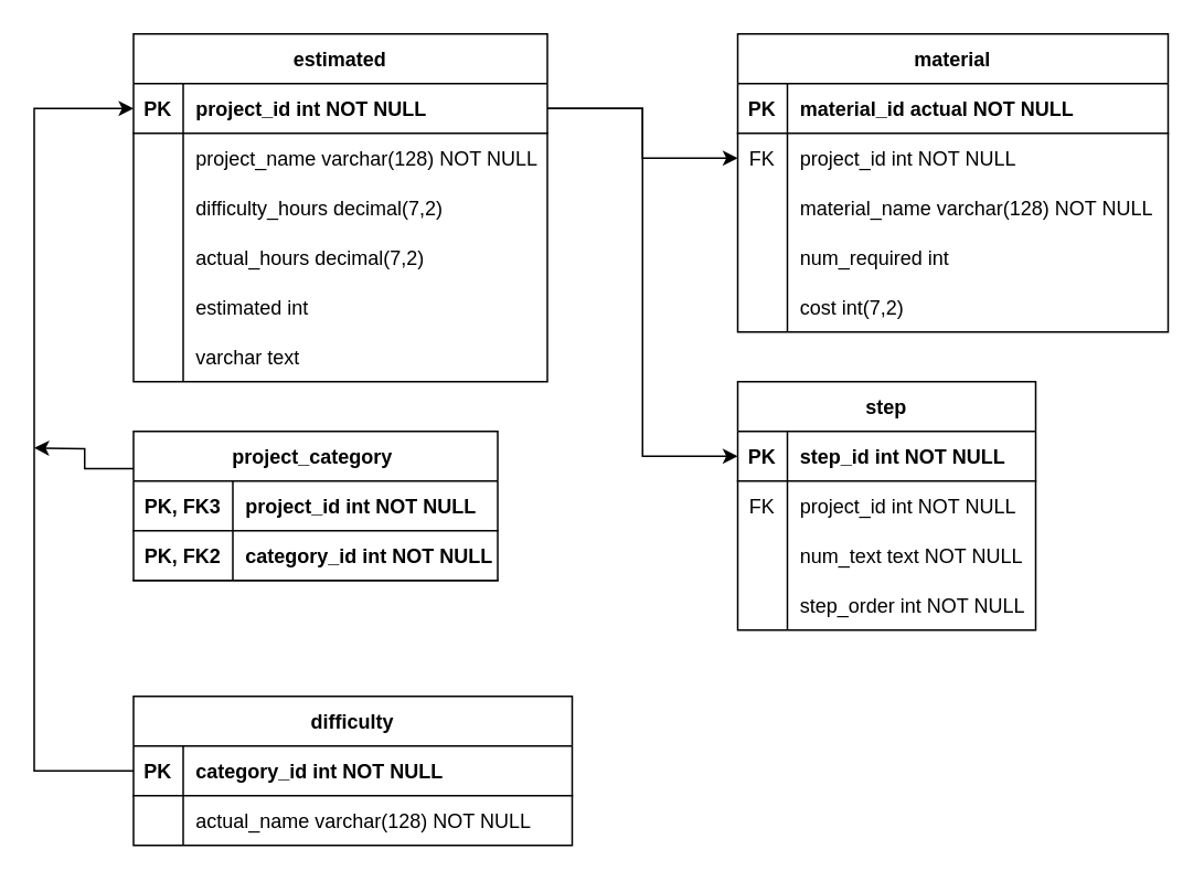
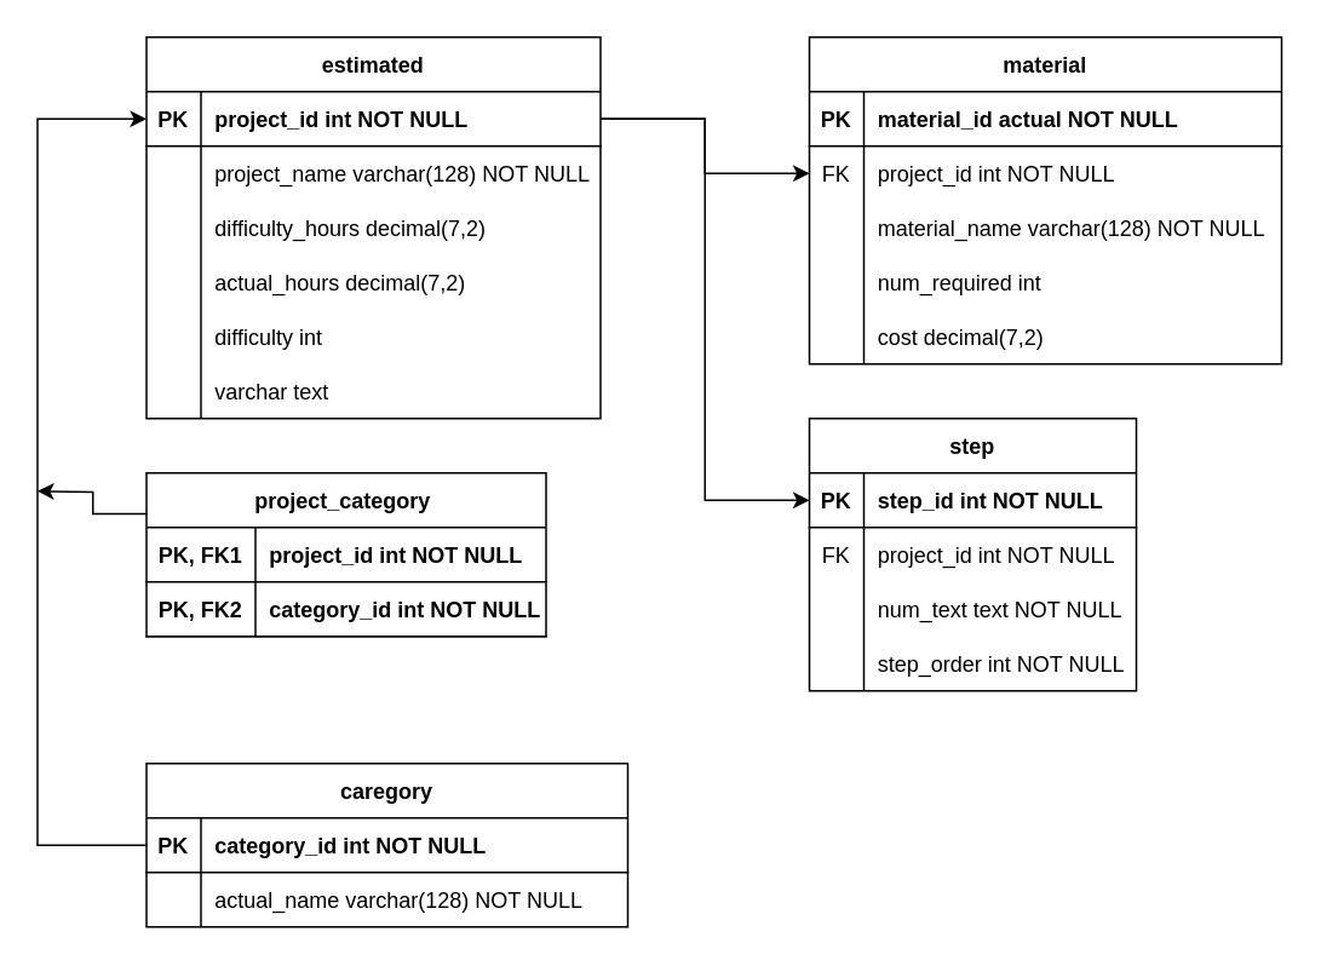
  <mxCell id="0" />
  <mxCell id="1" parent="0" />
  <mxCell id="2" value="estimated" style="shape=table;startSize=30;container=1;collapsible=1;childLayout=tableLayout;fixedRows=1;rowLines=0;fontStyle=1;align=center;resizeLast=1;" parent="1" vertex="1"><mxGeometry x="80" y="20" width="250" height="210" as="geometry" /></mxCell>
  <mxCell id="3" value="" style="shape=tableRow;horizontal=0;startSize=0;swimlaneHead=0;swimlaneBody=0;fillColor=none;collapsible=0;dropTarget=0;points=[[0,0.5],[1,0.5]];portConstraint=eastwest;strokeColor=inherit;top=0;left=0;right=0;bottom=1;" parent="2" vertex="1"><mxGeometry y="30" width="250" height="30" as="geometry" /></mxCell>
  <mxCell id="4" value="PK" style="shape=partialRectangle;overflow=hidden;connectable=0;fillColor=none;strokeColor=inherit;top=0;left=0;bottom=0;right=0;fontStyle=1;" parent="3" vertex="1"><mxGeometry width="30" height="30" as="geometry"><mxRectangle width="30" height="30" as="alternateBounds" /></mxGeometry></mxCell>
  <mxCell id="5" value="project_id int NOT NULL" style="shape=partialRectangle;overflow=hidden;connectable=0;fillColor=none;align=left;strokeColor=inherit;top=0;left=0;bottom=0;right=0;spacingLeft=6;fontStyle=1;" parent="3" vertex="1"><mxGeometry x="30" width="220" height="30" as="geometry"><mxRectangle width="220" height="30" as="alternateBounds" /></mxGeometry></mxCell>
  <mxCell id="6" value="" style="shape=tableRow;horizontal=0;startSize=0;swimlaneHead=0;swimlaneBody=0;fillColor=none;collapsible=0;dropTarget=0;points=[[0,0.5],[1,0.5]];portConstraint=eastwest;strokeColor=inherit;top=0;left=0;right=0;bottom=0;" parent="2" vertex="1"><mxGeometry y="60" width="250" height="30" as="geometry" /></mxCell>
  <mxCell id="7" value="" style="shape=partialRectangle;overflow=hidden;connectable=0;fillColor=none;strokeColor=inherit;top=0;left=0;bottom=0;right=0;" parent="6" vertex="1"><mxGeometry width="30" height="30" as="geometry"><mxRectangle width="30" height="30" as="alternateBounds" /></mxGeometry></mxCell>
  <mxCell id="8" value="project_name varchar(128) NOT NULL" style="shape=partialRectangle;overflow=hidden;connectable=0;fillColor=none;align=left;strokeColor=inherit;top=0;left=0;bottom=0;right=0;spacingLeft=6;" parent="6" vertex="1"><mxGeometry x="30" width="220" height="30" as="geometry"><mxRectangle width="220" height="30" as="alternateBounds" /></mxGeometry></mxCell>
  <mxCell id="9" value="" style="shape=tableRow;horizontal=0;startSize=0;swimlaneHead=0;swimlaneBody=0;fillColor=none;collapsible=0;dropTarget=0;points=[[0,0.5],[1,0.5]];portConstraint=eastwest;strokeColor=inherit;top=0;left=0;right=0;bottom=0;" parent="2" vertex="1"><mxGeometry y="90" width="250" height="30" as="geometry" /></mxCell>
  <mxCell id="10" value="" style="shape=partialRectangle;overflow=hidden;connectable=0;fillColor=none;strokeColor=inherit;top=0;left=0;bottom=0;right=0;" parent="9" vertex="1"><mxGeometry width="30" height="30" as="geometry"><mxRectangle width="30" height="30" as="alternateBounds" /></mxGeometry></mxCell>
  <mxCell id="11" value="difficulty_hours decimal(7,2)" style="shape=partialRectangle;overflow=hidden;connectable=0;fillColor=none;align=left;strokeColor=inherit;top=0;left=0;bottom=0;right=0;spacingLeft=6;" parent="9" vertex="1"><mxGeometry x="30" width="220" height="30" as="geometry"><mxRectangle width="220" height="30" as="alternateBounds" /></mxGeometry></mxCell>
  <mxCell id="12" value="" style="shape=tableRow;horizontal=0;startSize=0;swimlaneHead=0;swimlaneBody=0;fillColor=none;collapsible=0;dropTarget=0;points=[[0,0.5],[1,0.5]];portConstraint=eastwest;strokeColor=inherit;top=0;left=0;right=0;bottom=0;" parent="2" vertex="1"><mxGeometry y="120" width="250" height="30" as="geometry" /></mxCell>
  <mxCell id="13" value="" style="shape=partialRectangle;overflow=hidden;connectable=0;fillColor=none;strokeColor=inherit;top=0;left=0;bottom=0;right=0;" parent="12" vertex="1"><mxGeometry width="30" height="30" as="geometry"><mxRectangle width="30" height="30" as="alternateBounds" /></mxGeometry></mxCell>
  <mxCell id="14" value="actual_hours decimal(7,2)" style="shape=partialRectangle;overflow=hidden;connectable=0;fillColor=none;align=left;strokeColor=inherit;top=0;left=0;bottom=0;right=0;spacingLeft=6;" parent="12" vertex="1"><mxGeometry x="30" width="220" height="30" as="geometry"><mxRectangle width="220" height="30" as="alternateBounds" /></mxGeometry></mxCell>
  <mxCell id="15" value="" style="shape=tableRow;horizontal=0;startSize=0;swimlaneHead=0;swimlaneBody=0;fillColor=none;collapsible=0;dropTarget=0;points=[[0,0.5],[1,0.5]];portConstraint=eastwest;strokeColor=inherit;top=0;left=0;right=0;bottom=0;" parent="2" vertex="1"><mxGeometry y="150" width="250" height="30" as="geometry" /></mxCell>
  <mxCell id="16" value="" style="shape=partialRectangle;overflow=hidden;connectable=0;fillColor=none;strokeColor=inherit;top=0;left=0;bottom=0;right=0;" parent="15" vertex="1"><mxGeometry width="30" height="30" as="geometry"><mxRectangle width="30" height="30" as="alternateBounds" /></mxGeometry></mxCell>
- <mxCell id="17" value="estimated int" style="shape=partialRectangle;overflow=hidden;connectable=0;fillColor=none;align=left;strokeColor=inherit;top=0;left=0;bottom=0;right=0;spacingLeft=6;" parent="15" vertex="1"><mxGeometry x="30" width="220" height="30" as="geometry"><mxRectangle width="220" height="30" as="alternateBounds" /></mxGeometry></mxCell>
+ <mxCell id="17" value="difficulty int" style="shape=partialRectangle;overflow=hidden;connectable=0;fillColor=none;align=left;strokeColor=inherit;top=0;left=0;bottom=0;right=0;spacingLeft=6;" parent="15" vertex="1"><mxGeometry x="30" width="220" height="30" as="geometry"><mxRectangle width="220" height="30" as="alternateBounds" /></mxGeometry></mxCell>
  <mxCell id="18" value="" style="shape=tableRow;horizontal=0;startSize=0;swimlaneHead=0;swimlaneBody=0;fillColor=none;collapsible=0;dropTarget=0;points=[[0,0.5],[1,0.5]];portConstraint=eastwest;strokeColor=inherit;top=0;left=0;right=0;bottom=0;" parent="2" vertex="1"><mxGeometry y="180" width="250" height="30" as="geometry" /></mxCell>
  <mxCell id="19" value="" style="shape=partialRectangle;overflow=hidden;connectable=0;fillColor=none;strokeColor=inherit;top=0;left=0;bottom=0;right=0;" parent="18" vertex="1"><mxGeometry width="30" height="30" as="geometry"><mxRectangle width="30" height="30" as="alternateBounds" /></mxGeometry></mxCell>
  <mxCell id="20" value="varchar text" style="shape=partialRectangle;overflow=hidden;connectable=0;fillColor=none;align=left;strokeColor=inherit;top=0;left=0;bottom=0;right=0;spacingLeft=6;" parent="18" vertex="1"><mxGeometry x="30" width="220" height="30" as="geometry"><mxRectangle width="220" height="30" as="alternateBounds" /></mxGeometry></mxCell>
  <mxCell id="21" style="edgeStyle=orthogonalEdgeStyle;rounded=0;orthogonalLoop=1;jettySize=auto;html=1;exitX=0;exitY=0.25;exitDx=0;exitDy=0;" parent="1" source="22" edge="1"><mxGeometry relative="1" as="geometry"><mxPoint x="20" y="270" as="targetPoint" /></mxGeometry></mxCell>
  <mxCell id="22" value="project_category " style="shape=table;startSize=30;container=1;collapsible=1;childLayout=tableLayout;fixedRows=1;rowLines=0;fontStyle=1;align=center;resizeLast=1;" parent="1" vertex="1"><mxGeometry x="80" y="260" width="220" height="90" as="geometry" /></mxCell>
  <mxCell id="23" style="shape=tableRow;horizontal=0;startSize=0;swimlaneHead=0;swimlaneBody=0;fillColor=none;collapsible=0;dropTarget=0;points=[[0,0.5],[1,0.5]];portConstraint=eastwest;strokeColor=inherit;top=0;left=0;right=0;bottom=1;" parent="22" vertex="1"><mxGeometry y="30" width="220" height="30" as="geometry" /></mxCell>
- <mxCell id="24" value="PK, FK3" style="shape=partialRectangle;overflow=hidden;connectable=0;fillColor=none;strokeColor=inherit;top=0;left=0;bottom=0;right=0;fontStyle=1;" parent="23" vertex="1"><mxGeometry width="60" height="30" as="geometry"><mxRectangle width="60" height="30" as="alternateBounds" /></mxGeometry></mxCell>
+ <mxCell id="24" value="PK, FK1" style="shape=partialRectangle;overflow=hidden;connectable=0;fillColor=none;strokeColor=inherit;top=0;left=0;bottom=0;right=0;fontStyle=1;" parent="23" vertex="1"><mxGeometry width="60" height="30" as="geometry"><mxRectangle width="60" height="30" as="alternateBounds" /></mxGeometry></mxCell>
  <mxCell id="25" value="project_id int NOT NULL" style="shape=partialRectangle;overflow=hidden;connectable=0;fillColor=none;align=left;strokeColor=inherit;top=0;left=0;bottom=0;right=0;spacingLeft=6;fontStyle=1;" parent="23" vertex="1"><mxGeometry x="60" width="160" height="30" as="geometry"><mxRectangle width="160" height="30" as="alternateBounds" /></mxGeometry></mxCell>
  <mxCell id="26" value="" style="shape=tableRow;horizontal=0;startSize=0;swimlaneHead=0;swimlaneBody=0;fillColor=none;collapsible=0;dropTarget=0;points=[[0,0.5],[1,0.5]];portConstraint=eastwest;strokeColor=inherit;top=0;left=0;right=0;bottom=1;" parent="22" vertex="1"><mxGeometry y="60" width="220" height="30" as="geometry" /></mxCell>
  <mxCell id="27" value="PK, FK2" style="shape=partialRectangle;overflow=hidden;connectable=0;fillColor=none;strokeColor=inherit;top=0;left=0;bottom=0;right=0;fontStyle=1;" parent="26" vertex="1"><mxGeometry width="60" height="30" as="geometry"><mxRectangle width="60" height="30" as="alternateBounds" /></mxGeometry></mxCell>
  <mxCell id="28" value="category_id int NOT NULL" style="shape=partialRectangle;overflow=hidden;connectable=0;fillColor=none;align=left;strokeColor=inherit;top=0;left=0;bottom=0;right=0;spacingLeft=6;fontStyle=1;" parent="26" vertex="1"><mxGeometry x="60" width="160" height="30" as="geometry"><mxRectangle width="160" height="30" as="alternateBounds" /></mxGeometry></mxCell>
- <mxCell id="29" value="difficulty" style="shape=table;startSize=30;container=1;collapsible=1;childLayout=tableLayout;fixedRows=1;rowLines=0;fontStyle=1;align=center;resizeLast=1;" parent="1" vertex="1"><mxGeometry x="80" y="420" width="265" height="90" as="geometry" /></mxCell>
+ <mxCell id="29" value="caregory" style="shape=table;startSize=30;container=1;collapsible=1;childLayout=tableLayout;fixedRows=1;rowLines=0;fontStyle=1;align=center;resizeLast=1;" parent="1" vertex="1"><mxGeometry x="80" y="420" width="265" height="90" as="geometry" /></mxCell>
  <mxCell id="30" value="" style="shape=tableRow;horizontal=0;startSize=0;swimlaneHead=0;swimlaneBody=0;fillColor=none;collapsible=0;dropTarget=0;points=[[0,0.5],[1,0.5]];portConstraint=eastwest;strokeColor=inherit;top=0;left=0;right=0;bottom=1;" parent="29" vertex="1"><mxGeometry y="30" width="265" height="30" as="geometry" /></mxCell>
  <mxCell id="31" value="PK" style="shape=partialRectangle;overflow=hidden;connectable=0;fillColor=none;strokeColor=inherit;top=0;left=0;bottom=0;right=0;fontStyle=1;" parent="30" vertex="1"><mxGeometry width="30" height="30" as="geometry"><mxRectangle width="30" height="30" as="alternateBounds" /></mxGeometry></mxCell>
  <mxCell id="32" value="category_id int NOT NULL" style="shape=partialRectangle;overflow=hidden;connectable=0;fillColor=none;align=left;strokeColor=inherit;top=0;left=0;bottom=0;right=0;spacingLeft=6;fontStyle=1;" parent="30" vertex="1"><mxGeometry x="30" width="235" height="30" as="geometry"><mxRectangle width="235" height="30" as="alternateBounds" /></mxGeometry></mxCell>
  <mxCell id="33" value="" style="shape=tableRow;horizontal=0;startSize=0;swimlaneHead=0;swimlaneBody=0;fillColor=none;collapsible=0;dropTarget=0;points=[[0,0.5],[1,0.5]];portConstraint=eastwest;strokeColor=inherit;top=0;left=0;right=0;bottom=0;" parent="29" vertex="1"><mxGeometry y="60" width="265" height="30" as="geometry" /></mxCell>
  <mxCell id="34" value="" style="shape=partialRectangle;overflow=hidden;connectable=0;fillColor=none;strokeColor=inherit;top=0;left=0;bottom=0;right=0;" parent="33" vertex="1"><mxGeometry width="30" height="30" as="geometry"><mxRectangle width="30" height="30" as="alternateBounds" /></mxGeometry></mxCell>
  <mxCell id="35" value="actual_name varchar(128) NOT NULL" style="shape=partialRectangle;overflow=hidden;connectable=0;fillColor=none;align=left;strokeColor=inherit;top=0;left=0;bottom=0;right=0;spacingLeft=6;" parent="33" vertex="1"><mxGeometry x="30" width="235" height="30" as="geometry"><mxRectangle width="235" height="30" as="alternateBounds" /></mxGeometry></mxCell>
  <mxCell id="36" value="material" style="shape=table;startSize=30;container=1;collapsible=1;childLayout=tableLayout;fixedRows=1;rowLines=0;fontStyle=1;align=center;resizeLast=1;" parent="1" vertex="1"><mxGeometry x="445" y="20" width="260" height="180" as="geometry" /></mxCell>
  <mxCell id="37" value="" style="shape=tableRow;horizontal=0;startSize=0;swimlaneHead=0;swimlaneBody=0;fillColor=none;collapsible=0;dropTarget=0;points=[[0,0.5],[1,0.5]];portConstraint=eastwest;strokeColor=inherit;top=0;left=0;right=0;bottom=1;" parent="36" vertex="1"><mxGeometry y="30" width="260" height="30" as="geometry" /></mxCell>
  <mxCell id="38" value="PK" style="shape=partialRectangle;overflow=hidden;connectable=0;fillColor=none;strokeColor=inherit;top=0;left=0;bottom=0;right=0;fontStyle=1;" parent="37" vertex="1"><mxGeometry width="30" height="30" as="geometry"><mxRectangle width="30" height="30" as="alternateBounds" /></mxGeometry></mxCell>
  <mxCell id="39" value="material_id actual NOT NULL" style="shape=partialRectangle;overflow=hidden;connectable=0;fillColor=none;align=left;strokeColor=inherit;top=0;left=0;bottom=0;right=0;spacingLeft=6;fontStyle=1;" parent="37" vertex="1"><mxGeometry x="30" width="230" height="30" as="geometry"><mxRectangle width="230" height="30" as="alternateBounds" /></mxGeometry></mxCell>
  <mxCell id="40" value="" style="shape=tableRow;horizontal=0;startSize=0;swimlaneHead=0;swimlaneBody=0;fillColor=none;collapsible=0;dropTarget=0;points=[[0,0.5],[1,0.5]];portConstraint=eastwest;strokeColor=inherit;top=0;left=0;right=0;bottom=0;" parent="36" vertex="1"><mxGeometry y="60" width="260" height="30" as="geometry" /></mxCell>
  <mxCell id="41" value="FK" style="shape=partialRectangle;overflow=hidden;connectable=0;fillColor=none;strokeColor=inherit;top=0;left=0;bottom=0;right=0;" parent="40" vertex="1"><mxGeometry width="30" height="30" as="geometry"><mxRectangle width="30" height="30" as="alternateBounds" /></mxGeometry></mxCell>
  <mxCell id="42" value="project_id int NOT NULL" style="shape=partialRectangle;overflow=hidden;connectable=0;fillColor=none;align=left;strokeColor=inherit;top=0;left=0;bottom=0;right=0;spacingLeft=6;" parent="40" vertex="1"><mxGeometry x="30" width="230" height="30" as="geometry"><mxRectangle width="230" height="30" as="alternateBounds" /></mxGeometry></mxCell>
  <mxCell id="43" value="" style="shape=tableRow;horizontal=0;startSize=0;swimlaneHead=0;swimlaneBody=0;fillColor=none;collapsible=0;dropTarget=0;points=[[0,0.5],[1,0.5]];portConstraint=eastwest;strokeColor=inherit;top=0;left=0;right=0;bottom=0;" parent="36" vertex="1"><mxGeometry y="90" width="260" height="30" as="geometry" /></mxCell>
  <mxCell id="44" value="" style="shape=partialRectangle;overflow=hidden;connectable=0;fillColor=none;strokeColor=inherit;top=0;left=0;bottom=0;right=0;" parent="43" vertex="1"><mxGeometry width="30" height="30" as="geometry"><mxRectangle width="30" height="30" as="alternateBounds" /></mxGeometry></mxCell>
  <mxCell id="45" value="material_name varchar(128) NOT NULL" style="shape=partialRectangle;overflow=hidden;connectable=0;fillColor=none;align=left;strokeColor=inherit;top=0;left=0;bottom=0;right=0;spacingLeft=6;" parent="43" vertex="1"><mxGeometry x="30" width="230" height="30" as="geometry"><mxRectangle width="230" height="30" as="alternateBounds" /></mxGeometry></mxCell>
  <mxCell id="46" value="" style="shape=tableRow;horizontal=0;startSize=0;swimlaneHead=0;swimlaneBody=0;fillColor=none;collapsible=0;dropTarget=0;points=[[0,0.5],[1,0.5]];portConstraint=eastwest;strokeColor=inherit;top=0;left=0;right=0;bottom=0;" parent="36" vertex="1"><mxGeometry y="120" width="260" height="30" as="geometry" /></mxCell>
  <mxCell id="47" value="" style="shape=partialRectangle;overflow=hidden;connectable=0;fillColor=none;strokeColor=inherit;top=0;left=0;bottom=0;right=0;" parent="46" vertex="1"><mxGeometry width="30" height="30" as="geometry"><mxRectangle width="30" height="30" as="alternateBounds" /></mxGeometry></mxCell>
  <mxCell id="48" value="num_required int" style="shape=partialRectangle;overflow=hidden;connectable=0;fillColor=none;align=left;strokeColor=inherit;top=0;left=0;bottom=0;right=0;spacingLeft=6;" parent="46" vertex="1"><mxGeometry x="30" width="230" height="30" as="geometry"><mxRectangle width="230" height="30" as="alternateBounds" /></mxGeometry></mxCell>
  <mxCell id="49" value="" style="shape=tableRow;horizontal=0;startSize=0;swimlaneHead=0;swimlaneBody=0;fillColor=none;collapsible=0;dropTarget=0;points=[[0,0.5],[1,0.5]];portConstraint=eastwest;strokeColor=inherit;top=0;left=0;right=0;bottom=0;" parent="36" vertex="1"><mxGeometry y="150" width="260" height="30" as="geometry" /></mxCell>
  <mxCell id="50" value="" style="shape=partialRectangle;overflow=hidden;connectable=0;fillColor=none;strokeColor=inherit;top=0;left=0;bottom=0;right=0;" parent="49" vertex="1"><mxGeometry width="30" height="30" as="geometry"><mxRectangle width="30" height="30" as="alternateBounds" /></mxGeometry></mxCell>
- <mxCell id="51" value="cost int(7,2)" style="shape=partialRectangle;overflow=hidden;connectable=0;fillColor=none;align=left;strokeColor=inherit;top=0;left=0;bottom=0;right=0;spacingLeft=6;" parent="49" vertex="1"><mxGeometry x="30" width="230" height="30" as="geometry"><mxRectangle width="230" height="30" as="alternateBounds" /></mxGeometry></mxCell>
+ <mxCell id="51" value="cost decimal(7,2)" style="shape=partialRectangle;overflow=hidden;connectable=0;fillColor=none;align=left;strokeColor=inherit;top=0;left=0;bottom=0;right=0;spacingLeft=6;" parent="49" vertex="1"><mxGeometry x="30" width="230" height="30" as="geometry"><mxRectangle width="230" height="30" as="alternateBounds" /></mxGeometry></mxCell>
  <mxCell id="52" value="step" style="shape=table;startSize=30;container=1;collapsible=1;childLayout=tableLayout;fixedRows=1;rowLines=0;fontStyle=1;align=center;resizeLast=1;" parent="1" vertex="1"><mxGeometry x="445" y="230" width="180" height="150" as="geometry" /></mxCell>
  <mxCell id="53" value="" style="shape=tableRow;horizontal=0;startSize=0;swimlaneHead=0;swimlaneBody=0;fillColor=none;collapsible=0;dropTarget=0;points=[[0,0.5],[1,0.5]];portConstraint=eastwest;strokeColor=inherit;top=0;left=0;right=0;bottom=1;" parent="52" vertex="1"><mxGeometry y="30" width="180" height="30" as="geometry" /></mxCell>
  <mxCell id="54" value="PK" style="shape=partialRectangle;overflow=hidden;connectable=0;fillColor=none;strokeColor=inherit;top=0;left=0;bottom=0;right=0;fontStyle=1;" parent="53" vertex="1"><mxGeometry width="30" height="30" as="geometry"><mxRectangle width="30" height="30" as="alternateBounds" /></mxGeometry></mxCell>
  <mxCell id="55" value="step_id int NOT NULL" style="shape=partialRectangle;overflow=hidden;connectable=0;fillColor=none;align=left;strokeColor=inherit;top=0;left=0;bottom=0;right=0;spacingLeft=6;fontStyle=1;" parent="53" vertex="1"><mxGeometry x="30" width="150" height="30" as="geometry"><mxRectangle width="150" height="30" as="alternateBounds" /></mxGeometry></mxCell>
  <mxCell id="56" value="" style="shape=tableRow;horizontal=0;startSize=0;swimlaneHead=0;swimlaneBody=0;fillColor=none;collapsible=0;dropTarget=0;points=[[0,0.5],[1,0.5]];portConstraint=eastwest;strokeColor=inherit;top=0;left=0;right=0;bottom=0;" parent="52" vertex="1"><mxGeometry y="60" width="180" height="30" as="geometry" /></mxCell>
  <mxCell id="57" value="FK" style="shape=partialRectangle;overflow=hidden;connectable=0;fillColor=none;strokeColor=inherit;top=0;left=0;bottom=0;right=0;" parent="56" vertex="1"><mxGeometry width="30" height="30" as="geometry"><mxRectangle width="30" height="30" as="alternateBounds" /></mxGeometry></mxCell>
  <mxCell id="58" value="project_id int NOT NULL" style="shape=partialRectangle;overflow=hidden;connectable=0;fillColor=none;align=left;strokeColor=inherit;top=0;left=0;bottom=0;right=0;spacingLeft=6;" parent="56" vertex="1"><mxGeometry x="30" width="150" height="30" as="geometry"><mxRectangle width="150" height="30" as="alternateBounds" /></mxGeometry></mxCell>
  <mxCell id="59" value="" style="shape=tableRow;horizontal=0;startSize=0;swimlaneHead=0;swimlaneBody=0;fillColor=none;collapsible=0;dropTarget=0;points=[[0,0.5],[1,0.5]];portConstraint=eastwest;strokeColor=inherit;top=0;left=0;right=0;bottom=0;" parent="52" vertex="1"><mxGeometry y="90" width="180" height="30" as="geometry" /></mxCell>
  <mxCell id="60" value="" style="shape=partialRectangle;overflow=hidden;connectable=0;fillColor=none;strokeColor=inherit;top=0;left=0;bottom=0;right=0;" parent="59" vertex="1"><mxGeometry width="30" height="30" as="geometry"><mxRectangle width="30" height="30" as="alternateBounds" /></mxGeometry></mxCell>
  <mxCell id="61" value="num_text text NOT NULL" style="shape=partialRectangle;overflow=hidden;connectable=0;fillColor=none;align=left;strokeColor=inherit;top=0;left=0;bottom=0;right=0;spacingLeft=6;" parent="59" vertex="1"><mxGeometry x="30" width="150" height="30" as="geometry"><mxRectangle width="150" height="30" as="alternateBounds" /></mxGeometry></mxCell>
  <mxCell id="62" value="" style="shape=tableRow;horizontal=0;startSize=0;swimlaneHead=0;swimlaneBody=0;fillColor=none;collapsible=0;dropTarget=0;points=[[0,0.5],[1,0.5]];portConstraint=eastwest;strokeColor=inherit;top=0;left=0;right=0;bottom=0;" parent="52" vertex="1"><mxGeometry y="120" width="180" height="30" as="geometry" /></mxCell>
  <mxCell id="63" value="" style="shape=partialRectangle;overflow=hidden;connectable=0;fillColor=none;strokeColor=inherit;top=0;left=0;bottom=0;right=0;" parent="62" vertex="1"><mxGeometry width="30" height="30" as="geometry"><mxRectangle width="30" height="30" as="alternateBounds" /></mxGeometry></mxCell>
  <mxCell id="64" value="step_order int NOT NULL" style="shape=partialRectangle;overflow=hidden;connectable=0;fillColor=none;align=left;strokeColor=inherit;top=0;left=0;bottom=0;right=0;spacingLeft=6;" parent="62" vertex="1"><mxGeometry x="30" width="150" height="30" as="geometry"><mxRectangle width="150" height="30" as="alternateBounds" /></mxGeometry></mxCell>
  <mxCell id="65" style="edgeStyle=orthogonalEdgeStyle;rounded=0;orthogonalLoop=1;jettySize=auto;html=1;exitX=1;exitY=0.5;exitDx=0;exitDy=0;entryX=0;entryY=0.5;entryDx=0;entryDy=0;" parent="1" source="3" target="40" edge="1"><mxGeometry relative="1" as="geometry" /></mxCell>
  <mxCell id="66" style="edgeStyle=orthogonalEdgeStyle;rounded=0;orthogonalLoop=1;jettySize=auto;html=1;exitX=0;exitY=0.5;exitDx=0;exitDy=0;entryX=0;entryY=0.5;entryDx=0;entryDy=0;" parent="1" source="30" target="3" edge="1"><mxGeometry relative="1" as="geometry"><Array as="points"><mxPoint x="20" y="465" /><mxPoint x="20" y="65" /></Array></mxGeometry></mxCell>
  <mxCell id="67" style="edgeStyle=orthogonalEdgeStyle;rounded=0;orthogonalLoop=1;jettySize=auto;html=1;exitX=1;exitY=0.5;exitDx=0;exitDy=0;entryX=0;entryY=0.5;entryDx=0;entryDy=0;" parent="1" source="3" target="53" edge="1"><mxGeometry relative="1" as="geometry" /></mxCell>
